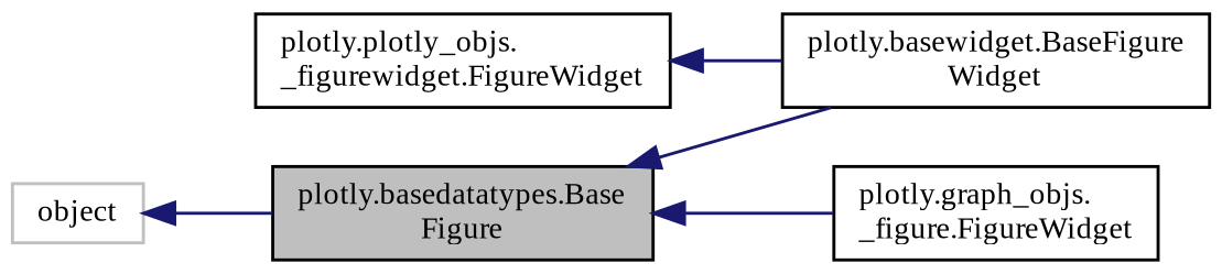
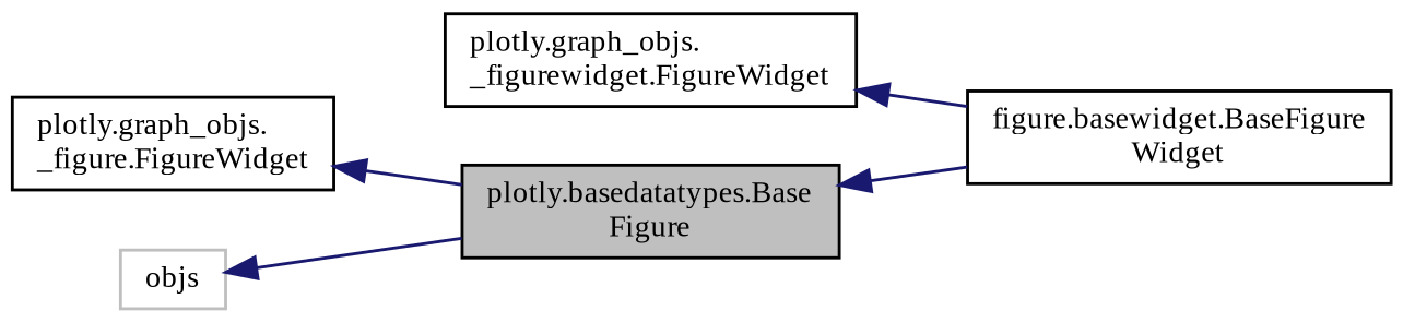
  digraph {
    fontname="Liberation Serif"
    rankdir=LR
    node [color=black fillcolor=white fontname="Liberation Serif" fontsize=10 shape=record style=filled]
    edge [color=midnightblue dir=back fontname="Liberation Serif" fontsize=10 labelfontname=Helvetica labelfontsize=10 style=solid]
    n1 [fillcolor=grey75 fontcolor=black height=0.2 label="plotly.basedatatypes.Base\lFigure" width=0.4]
-   n2 [height=0.2 label="plotly.basewidget.BaseFigure\lWidget" width=0.4]
+   n2 [height=0.2 label="figure.basewidget.BaseFigure\lWidget" width=0.4]
    n3 [height=0.2 label="plotly.graph_objs.\l_figure.FigureWidget" width=0.4]
-   n4 [color=grey75 height=0.2 label=object width=0.4]
-   n5 [height=0.2 label="plotly.plotly_objs.\l_figurewidget.FigureWidget" width=0.4]
+   n4 [color=grey75 height=0.2 label=objs width=0.4]
+   n5 [height=0.2 label="plotly.graph_objs.\l_figurewidget.FigureWidget" width=0.4]
    n1 -> n2
-   n1 -> n3
+   n3 -> n1
    n4 -> n1
    n5 -> n2
  }
